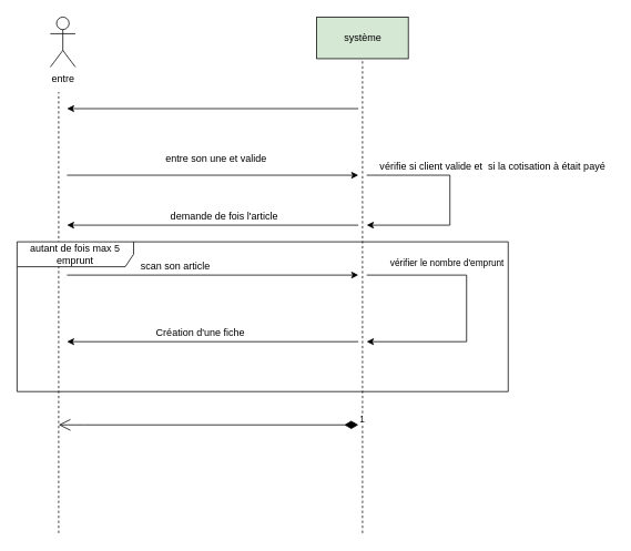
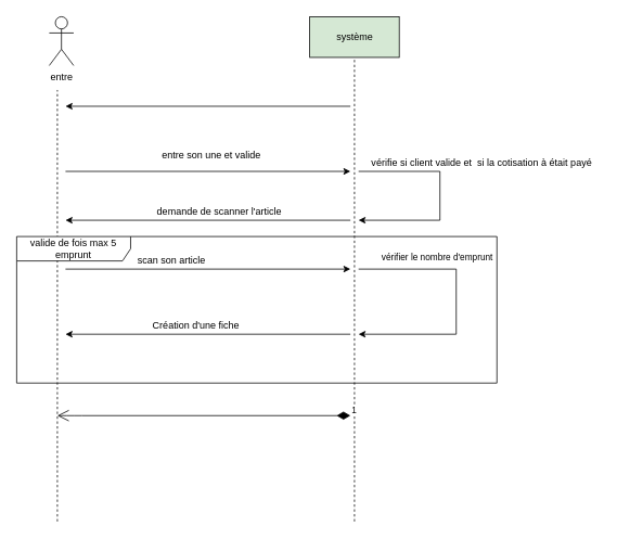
  <mxCell id="0" />
  <mxCell id="1" parent="0" />
  <mxCell id="2" value="entre" style="shape=umlActor;verticalLabelPosition=bottom;verticalAlign=top;html=1;outlineConnect=0;" parent="1" vertex="1"><mxGeometry x="60" y="20" width="30" height="60" as="geometry" /></mxCell>
  <mxCell id="3" value="système" style="html=1;fillColor=#d5e8d4;" parent="1" vertex="1"><mxGeometry x="380" y="20" width="110" height="50" as="geometry" /></mxCell>
  <mxCell id="4" value="" style="endArrow=none;dashed=1;html=1;rounded=0;" parent="1" edge="1"><mxGeometry width="50" height="50" relative="1" as="geometry"><mxPoint x="70" y="640" as="sourcePoint" /><mxPoint x="70" y="110" as="targetPoint" /></mxGeometry></mxCell>
  <mxCell id="5" value="" style="endArrow=none;dashed=1;html=1;rounded=0;entryX=0.5;entryY=1;entryDx=0;entryDy=0;" parent="1" target="3" edge="1"><mxGeometry width="50" height="50" relative="1" as="geometry"><mxPoint x="435" y="640" as="sourcePoint" /><mxPoint x="330" y="320" as="targetPoint" /></mxGeometry></mxCell>
  <mxCell id="6" value="" style="endArrow=classic;html=1;rounded=0;" parent="1" edge="1"><mxGeometry width="50" height="50" relative="1" as="geometry"><mxPoint x="430" y="130" as="sourcePoint" /><mxPoint x="80" y="130" as="targetPoint" /></mxGeometry></mxCell>
  <mxCell id="7" value="" style="endArrow=classic;html=1;rounded=0;" parent="1" edge="1"><mxGeometry width="50" height="50" relative="1" as="geometry"><mxPoint x="80" y="210" as="sourcePoint" /><mxPoint x="430" y="210" as="targetPoint" /></mxGeometry></mxCell>
  <mxCell id="8" value="entre son une et valide" style="text;html=1;align=center;verticalAlign=middle;resizable=0;points=[];autosize=1;strokeColor=none;fillColor=none;" parent="1" vertex="1"><mxGeometry x="189" y="180" width="140" height="20" as="geometry" /></mxCell>
  <mxCell id="9" value="" style="endArrow=classic;html=1;rounded=0;" parent="1" edge="1"><mxGeometry width="50" height="50" relative="1" as="geometry"><mxPoint x="430" y="270" as="sourcePoint" /><mxPoint x="80" y="270" as="targetPoint" /></mxGeometry></mxCell>
- <mxCell id="10" value="&amp;nbsp;demande de fois l'article" style="text;html=1;align=center;verticalAlign=middle;resizable=0;points=[];autosize=1;strokeColor=none;fillColor=none;" parent="1" vertex="1"><mxGeometry x="182" y="250" width="170" height="20" as="geometry" /></mxCell>
+ <mxCell id="10" value="&amp;nbsp;demande de scanner l'article" style="text;html=1;align=center;verticalAlign=middle;resizable=0;points=[];autosize=1;strokeColor=none;fillColor=none;" parent="1" vertex="1"><mxGeometry x="182" y="250" width="170" height="20" as="geometry" /></mxCell>
  <mxCell id="11" value="" style="endArrow=classic;html=1;rounded=0;" parent="1" edge="1"><mxGeometry width="50" height="50" relative="1" as="geometry"><mxPoint x="80" y="330" as="sourcePoint" /><mxPoint x="430" y="330" as="targetPoint" /></mxGeometry></mxCell>
  <mxCell id="12" value="scan son article" style="text;html=1;align=center;verticalAlign=middle;resizable=0;points=[];autosize=1;strokeColor=none;fillColor=none;" parent="1" vertex="1"><mxGeometry x="160" y="310" width="100" height="20" as="geometry" /></mxCell>
  <mxCell id="13" value="" style="endArrow=classic;html=1;rounded=0;" parent="1" edge="1"><mxGeometry width="50" height="50" relative="1" as="geometry"><mxPoint x="440" y="330" as="sourcePoint" /><mxPoint x="440" y="410" as="targetPoint" /><Array as="points"><mxPoint x="560" y="330" /><mxPoint x="560" y="410" /></Array></mxGeometry></mxCell>
  <mxCell id="14" value="vérifier le nombre d'emprunt&amp;nbsp;" style="edgeLabel;html=1;align=center;verticalAlign=middle;resizable=0;points=[];" parent="13" vertex="1" connectable="0"><mxGeometry x="0.137" y="-4" relative="1" as="geometry"><mxPoint x="-19" y="-77" as="offset" /></mxGeometry></mxCell>
  <mxCell id="15" value="" style="endArrow=classic;html=1;rounded=0;" parent="1" edge="1"><mxGeometry width="50" height="50" relative="1" as="geometry"><mxPoint x="440" y="210" as="sourcePoint" /><mxPoint x="440" y="270" as="targetPoint" /><Array as="points"><mxPoint x="540" y="210" /><mxPoint x="540" y="270" /></Array></mxGeometry></mxCell>
  <mxCell id="16" value="vérifie si client valide et&amp;nbsp; si la cotisation à était payé" style="text;html=1;align=center;verticalAlign=middle;resizable=0;points=[];autosize=1;strokeColor=none;fillColor=none;" parent="1" vertex="1"><mxGeometry x="446" y="190" width="290" height="20" as="geometry" /></mxCell>
  <mxCell id="17" value="" style="endArrow=classic;html=1;rounded=0;" parent="1" edge="1"><mxGeometry width="50" height="50" relative="1" as="geometry"><mxPoint x="430" y="410" as="sourcePoint" /><mxPoint x="80" y="410" as="targetPoint" /></mxGeometry></mxCell>
  <mxCell id="18" value="Création d'une fiche" style="text;html=1;align=center;verticalAlign=middle;resizable=0;points=[];autosize=1;strokeColor=none;fillColor=none;" parent="1" vertex="1"><mxGeometry x="180" y="390" width="120" height="20" as="geometry" /></mxCell>
- <mxCell id="19" value="autant de fois max 5 emprunt" style="shape=umlFrame;whiteSpace=wrap;html=1;width=140;height=30;" parent="1" vertex="1"><mxGeometry x="20" y="290" width="590" height="180" as="geometry" /></mxCell>
+ <mxCell id="19" value="valide de fois max 5 emprunt" style="shape=umlFrame;whiteSpace=wrap;html=1;width=140;height=30;" parent="1" vertex="1"><mxGeometry x="20" y="290" width="590" height="180" as="geometry" /></mxCell>
  <mxCell id="20" value="1" style="endArrow=open;html=1;endSize=12;startArrow=diamondThin;startSize=14;startFill=1;edgeStyle=orthogonalEdgeStyle;align=left;verticalAlign=bottom;" parent="1" edge="1"><mxGeometry x="-1" y="3" relative="1" as="geometry"><mxPoint x="430" y="510" as="sourcePoint" /><mxPoint x="70" y="510" as="targetPoint" /><Array as="points"><mxPoint x="90" y="510" /><mxPoint x="90" y="510" /></Array></mxGeometry></mxCell>
